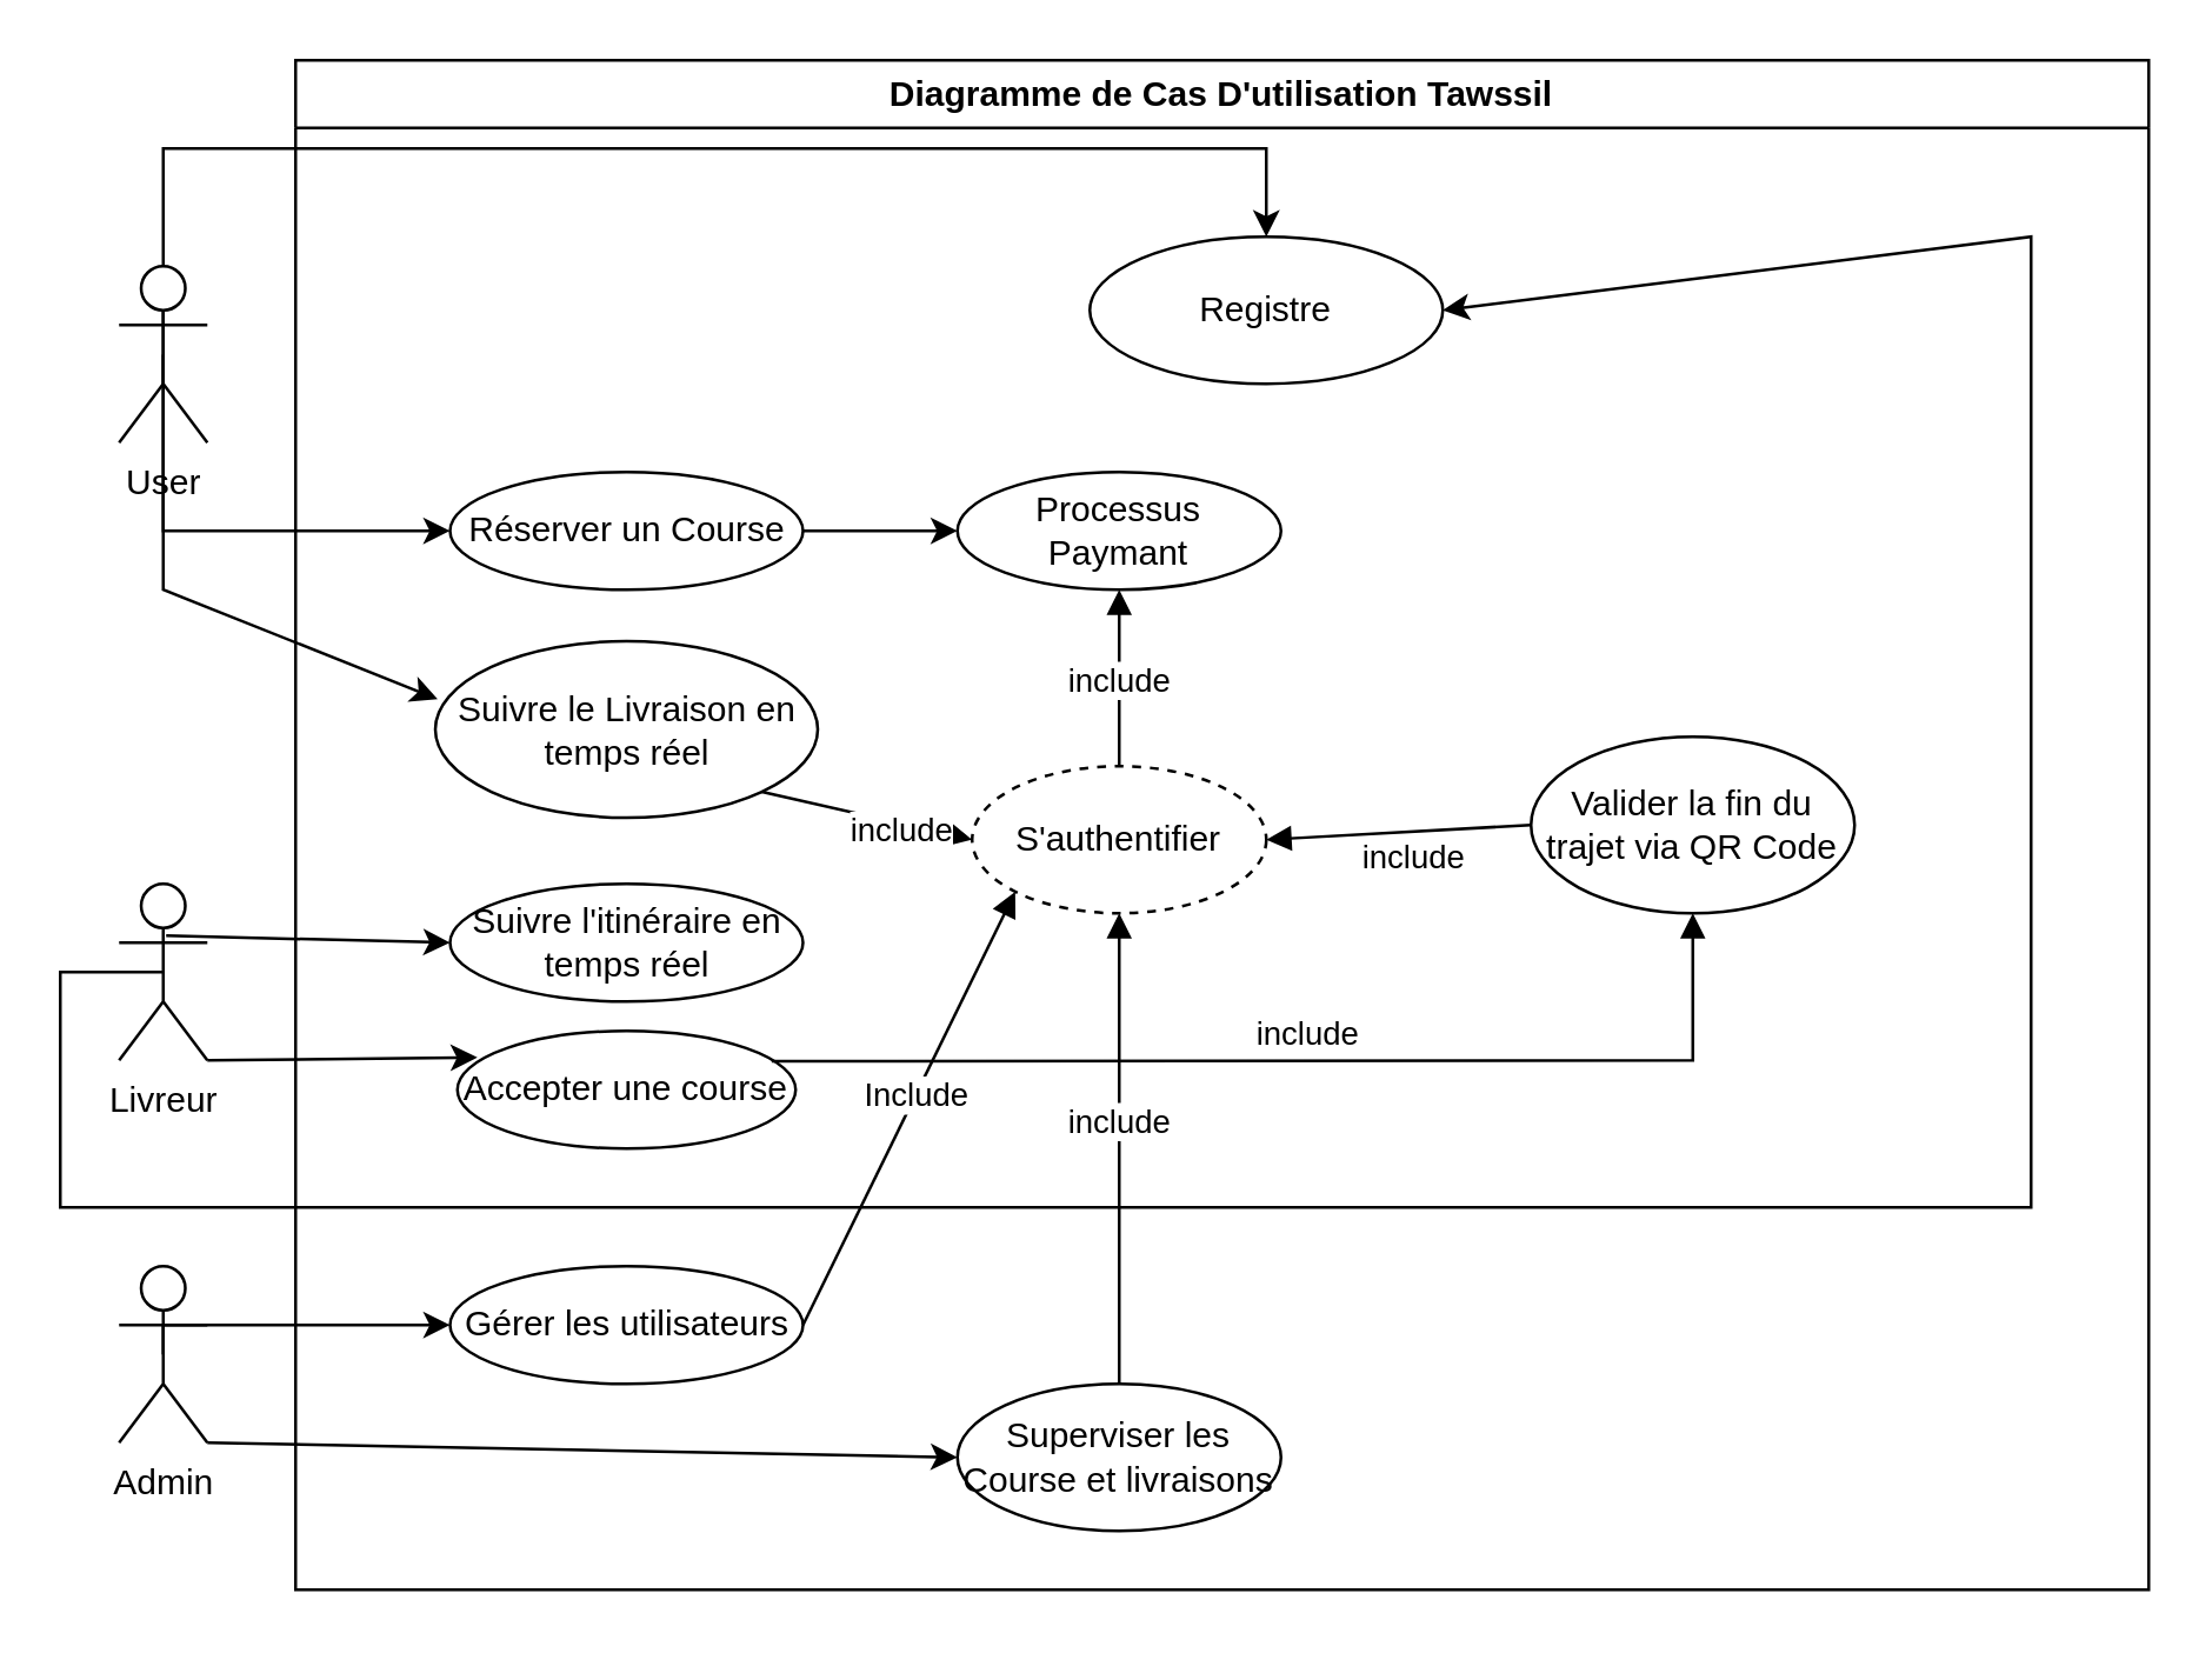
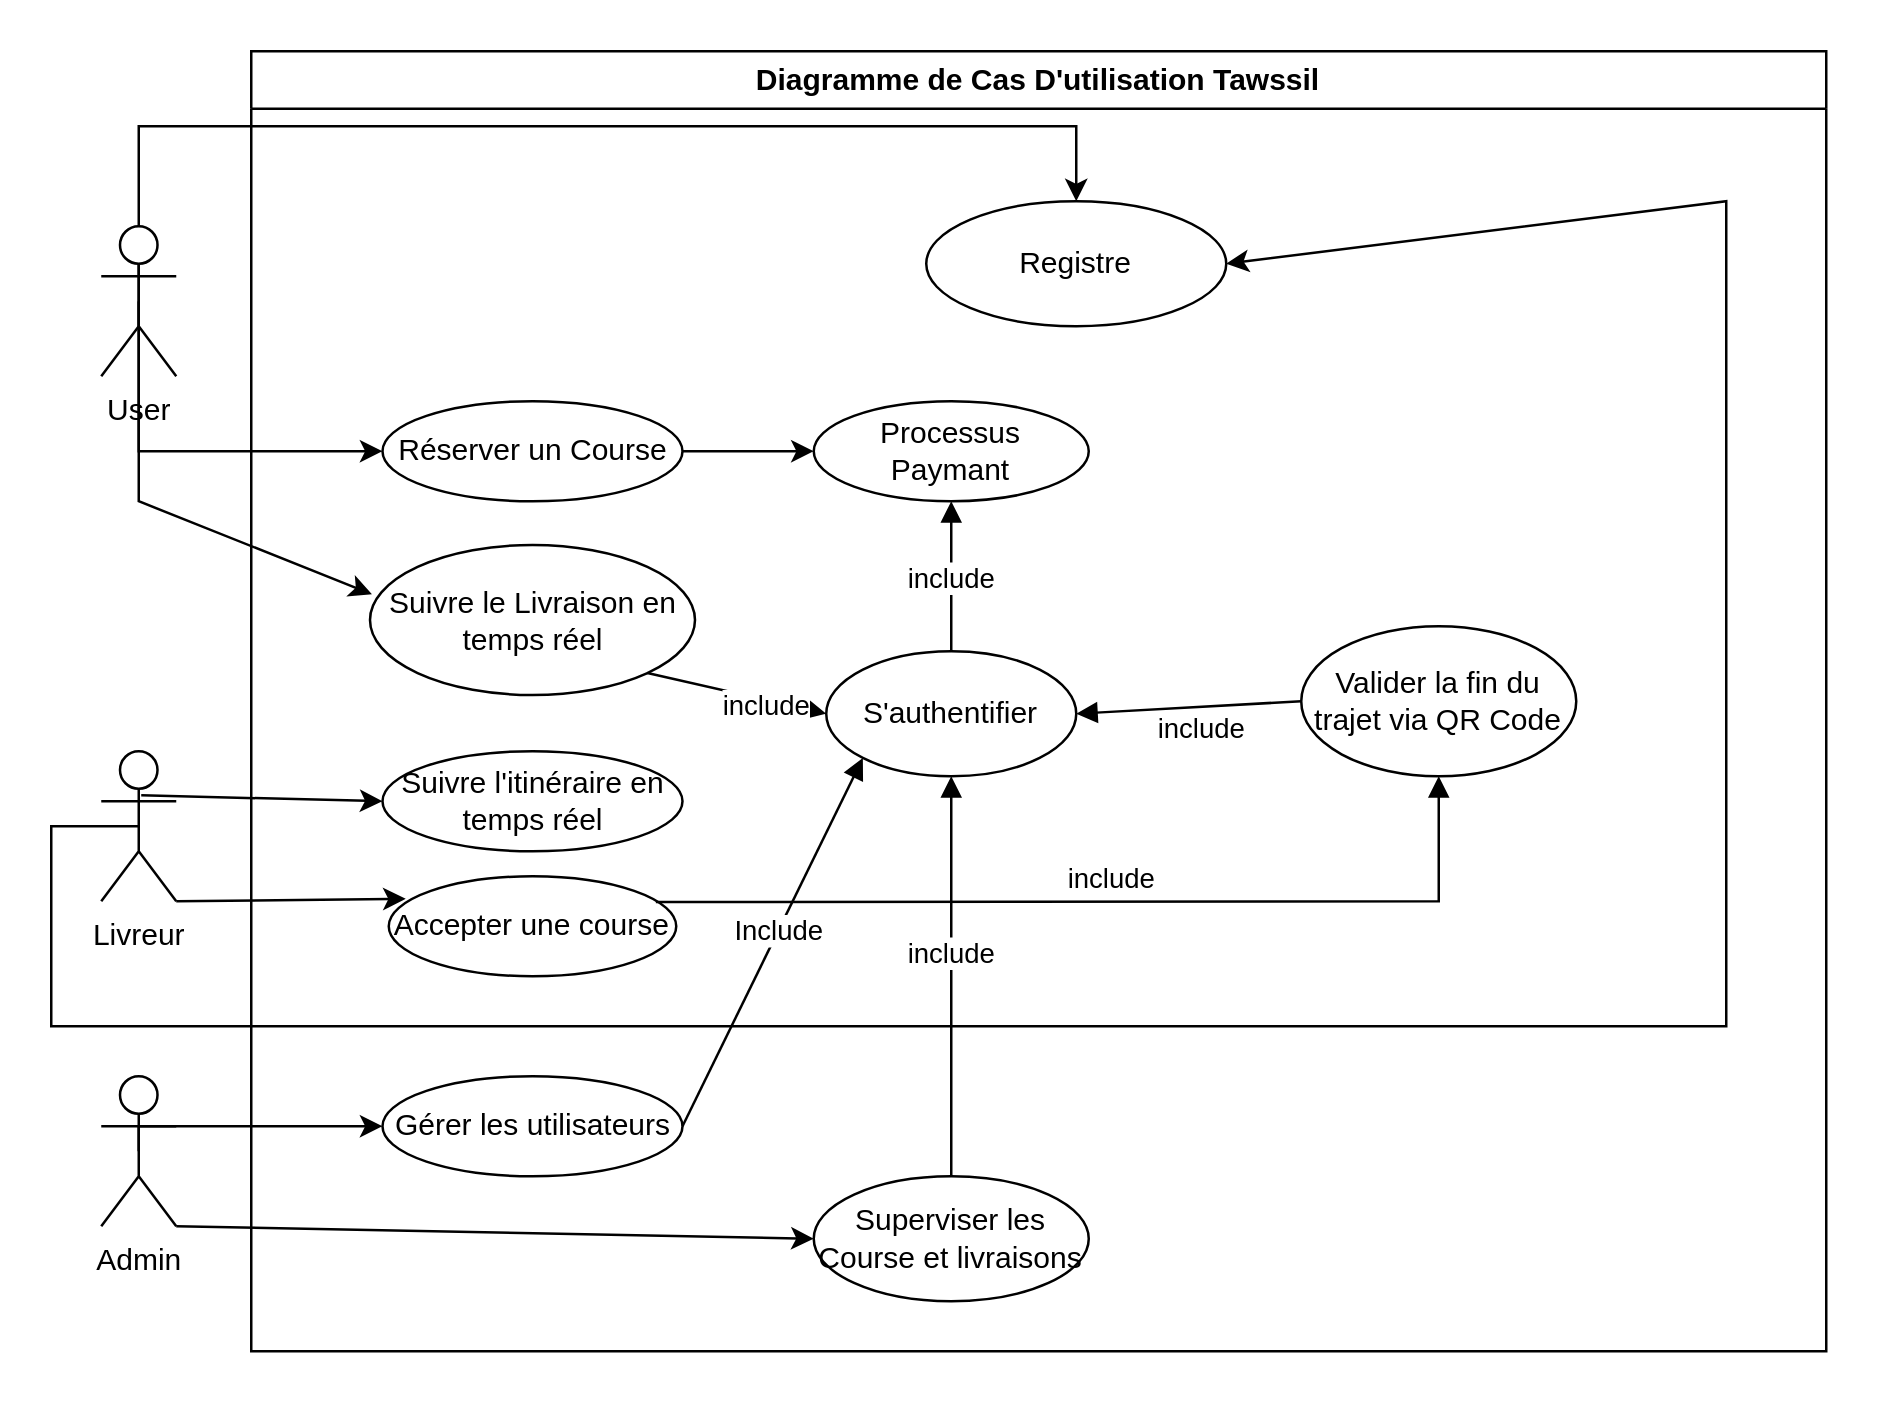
  <mxCell id="0" />
  <mxCell id="1" parent="0" />
  <mxCell id="2" value="Diagramme de Cas D'utilisation&amp;nbsp;Tawssil " style="swimlane;whiteSpace=wrap;html=1;" parent="1" vertex="1"><mxGeometry x="100" y="20" width="630" height="520" as="geometry" /></mxCell>
  <mxCell id="3" value="&lt;div&gt;&lt;p data-pm-slice=&quot;1 1 [&amp;quot;ordered_list&amp;quot;,{&amp;quot;spread&amp;quot;:true,&amp;quot;startingNumber&amp;quot;:1,&amp;quot;start&amp;quot;:73,&amp;quot;end&amp;quot;:869},&amp;quot;regular_list_item&amp;quot;,{&amp;quot;start&amp;quot;:294,&amp;quot;end&amp;quot;:514},&amp;quot;list&amp;quot;,{&amp;quot;spread&amp;quot;:false,&amp;quot;start&amp;quot;:324,&amp;quot;end&amp;quot;:514},&amp;quot;regular_list_item&amp;quot;,{&amp;quot;start&amp;quot;:397,&amp;quot;end&amp;quot;:432}]&quot;&gt;Suivre l'itinéraire en temps réel&lt;/p&gt;&lt;/div&gt;" style="ellipse;whiteSpace=wrap;html=1;" parent="2" vertex="1"><mxGeometry x="52.5" y="280" width="120" height="40" as="geometry" /></mxCell>
  <mxCell id="4" value="Registre" style="ellipse;whiteSpace=wrap;html=1;" parent="2" vertex="1"><mxGeometry x="270" y="60" width="120" height="50" as="geometry" /></mxCell>
  <mxCell id="5" value="Processus&lt;div&gt;Paymant&lt;/div&gt;" style="ellipse;whiteSpace=wrap;html=1;" parent="2" vertex="1"><mxGeometry x="225" y="140" width="110" height="40" as="geometry" /></mxCell>
  <mxCell id="6" value="&lt;p data-pm-slice=&quot;1 1 [&amp;quot;ordered_list&amp;quot;,{&amp;quot;spread&amp;quot;:true,&amp;quot;startingNumber&amp;quot;:1,&amp;quot;start&amp;quot;:73,&amp;quot;end&amp;quot;:869},&amp;quot;regular_list_item&amp;quot;,{&amp;quot;start&amp;quot;:664,&amp;quot;end&amp;quot;:869},&amp;quot;list&amp;quot;,{&amp;quot;spread&amp;quot;:false,&amp;quot;start&amp;quot;:691,&amp;quot;end&amp;quot;:869},&amp;quot;regular_list_item&amp;quot;,{&amp;quot;start&amp;quot;:691,&amp;quot;end&amp;quot;:739}]&quot;&gt;Gérer les utilisateurs&lt;/p&gt;" style="ellipse;whiteSpace=wrap;html=1;" parent="2" vertex="1"><mxGeometry x="52.5" y="410" width="120" height="40" as="geometry" /></mxCell>
  <mxCell id="7" value="&lt;p data-pm-slice=&quot;1 1 [&amp;quot;ordered_list&amp;quot;,{&amp;quot;spread&amp;quot;:true,&amp;quot;startingNumber&amp;quot;:1,&amp;quot;start&amp;quot;:73,&amp;quot;end&amp;quot;:869},&amp;quot;regular_list_item&amp;quot;,{&amp;quot;start&amp;quot;:73,&amp;quot;end&amp;quot;:292},&amp;quot;list&amp;quot;,{&amp;quot;spread&amp;quot;:false,&amp;quot;start&amp;quot;:92,&amp;quot;end&amp;quot;:292},&amp;quot;regular_list_item&amp;quot;,{&amp;quot;start&amp;quot;:92,&amp;quot;end&amp;quot;:112}]&quot;&gt;Réserver un Course&lt;/p&gt;" style="ellipse;whiteSpace=wrap;html=1;" parent="2" vertex="1"><mxGeometry x="52.5" y="140" width="120" height="40" as="geometry" /></mxCell>
- <mxCell id="8" value="S'authentifier" style="ellipse;whiteSpace=wrap;html=1;dashed=1;" parent="2" vertex="1"><mxGeometry x="230" y="240" width="100" height="50" as="geometry" /></mxCell>
+ <mxCell id="8" value="S'authentifier" style="ellipse;whiteSpace=wrap;html=1;" parent="2" vertex="1"><mxGeometry x="230" y="240" width="100" height="50" as="geometry" /></mxCell>
  <mxCell id="9" value="&lt;p data-pm-slice=&quot;1 1 [&amp;quot;ordered_list&amp;quot;,{&amp;quot;spread&amp;quot;:true,&amp;quot;startingNumber&amp;quot;:1,&amp;quot;start&amp;quot;:73,&amp;quot;end&amp;quot;:869},&amp;quot;regular_list_item&amp;quot;,{&amp;quot;start&amp;quot;:73,&amp;quot;end&amp;quot;:292},&amp;quot;list&amp;quot;,{&amp;quot;spread&amp;quot;:false,&amp;quot;start&amp;quot;:92,&amp;quot;end&amp;quot;:292},&amp;quot;regular_list_item&amp;quot;,{&amp;quot;start&amp;quot;:116,&amp;quot;end&amp;quot;:148}]&quot;&gt;Suivre le Livraison en temps réel&lt;/p&gt;" style="ellipse;whiteSpace=wrap;html=1;" parent="2" vertex="1"><mxGeometry x="47.5" y="197.5" width="130" height="60" as="geometry" /></mxCell>
  <mxCell id="10" value="" style="endArrow=classic;html=1;rounded=0;exitX=1;exitY=0.5;exitDx=0;exitDy=0;" parent="2" source="7" target="5" edge="1"><mxGeometry width="50" height="50" relative="1" as="geometry"><mxPoint x="300" y="230" as="sourcePoint" /><mxPoint x="350" y="180" as="targetPoint" /></mxGeometry></mxCell>
  <mxCell id="11" value="&lt;p data-pm-slice=&quot;1 1 [&amp;quot;ordered_list&amp;quot;,{&amp;quot;spread&amp;quot;:true,&amp;quot;startingNumber&amp;quot;:1,&amp;quot;start&amp;quot;:73,&amp;quot;end&amp;quot;:869},&amp;quot;regular_list_item&amp;quot;,{&amp;quot;start&amp;quot;:73,&amp;quot;end&amp;quot;:292},&amp;quot;list&amp;quot;,{&amp;quot;spread&amp;quot;:false,&amp;quot;start&amp;quot;:92,&amp;quot;end&amp;quot;:292},&amp;quot;regular_list_item&amp;quot;,{&amp;quot;start&amp;quot;:186,&amp;quot;end&amp;quot;:224}]&quot;&gt;Valider la fin du trajet via QR Code&lt;/p&gt;" style="ellipse;whiteSpace=wrap;html=1;" parent="2" vertex="1"><mxGeometry x="420" y="230" width="110" height="60" as="geometry" /></mxCell>
  <mxCell id="12" value="&lt;p data-pm-slice=&quot;1 1 [&amp;quot;ordered_list&amp;quot;,{&amp;quot;spread&amp;quot;:true,&amp;quot;startingNumber&amp;quot;:1,&amp;quot;start&amp;quot;:73,&amp;quot;end&amp;quot;:869},&amp;quot;regular_list_item&amp;quot;,{&amp;quot;start&amp;quot;:294,&amp;quot;end&amp;quot;:514},&amp;quot;list&amp;quot;,{&amp;quot;spread&amp;quot;:false,&amp;quot;start&amp;quot;:324,&amp;quot;end&amp;quot;:514},&amp;quot;regular_list_item&amp;quot;,{&amp;quot;start&amp;quot;:324,&amp;quot;end&amp;quot;:345}]&quot;&gt;Accepter une course&lt;/p&gt;" style="ellipse;whiteSpace=wrap;html=1;" parent="2" vertex="1"><mxGeometry x="55" y="330" width="115" height="40" as="geometry" /></mxCell>
  <mxCell id="13" value="include" style="html=1;verticalAlign=bottom;endArrow=block;curved=0;rounded=0;exitX=0.929;exitY=0.258;exitDx=0;exitDy=0;entryX=0.5;entryY=1;entryDx=0;entryDy=0;exitPerimeter=0;" parent="2" source="12" target="11" edge="1"><mxGeometry width="80" relative="1" as="geometry"><mxPoint x="250" y="260" as="sourcePoint" /><mxPoint x="330" y="260" as="targetPoint" /><Array as="points"><mxPoint x="475" y="340" /></Array></mxGeometry></mxCell>
  <mxCell id="14" value="include" style="html=1;verticalAlign=bottom;endArrow=block;curved=0;rounded=0;exitX=0;exitY=0.5;exitDx=0;exitDy=0;entryX=1;entryY=0.5;entryDx=0;entryDy=0;" parent="2" source="11" target="8" edge="1"><mxGeometry x="-0.089" y="18" width="80" relative="1" as="geometry"><mxPoint x="270" y="260" as="sourcePoint" /><mxPoint x="330" y="320" as="targetPoint" /><mxPoint as="offset" /></mxGeometry></mxCell>
  <mxCell id="15" value="&lt;p data-pm-slice=&quot;1 1 [&amp;quot;ordered_list&amp;quot;,{&amp;quot;spread&amp;quot;:true,&amp;quot;startingNumber&amp;quot;:1,&amp;quot;start&amp;quot;:73,&amp;quot;end&amp;quot;:869},&amp;quot;regular_list_item&amp;quot;,{&amp;quot;start&amp;quot;:664,&amp;quot;end&amp;quot;:869},&amp;quot;list&amp;quot;,{&amp;quot;spread&amp;quot;:false,&amp;quot;start&amp;quot;:691,&amp;quot;end&amp;quot;:869},&amp;quot;regular_list_item&amp;quot;,{&amp;quot;start&amp;quot;:789,&amp;quot;end&amp;quot;:827}]&quot;&gt;Superviser les Course et livraisons&lt;/p&gt;" style="ellipse;whiteSpace=wrap;html=1;" parent="2" vertex="1"><mxGeometry x="225" y="450" width="110" height="50" as="geometry" /></mxCell>
  <mxCell id="16" value="include" style="html=1;verticalAlign=bottom;endArrow=block;curved=0;rounded=0;exitX=0.5;exitY=0;exitDx=0;exitDy=0;entryX=0.5;entryY=1;entryDx=0;entryDy=0;" parent="2" source="15" target="8" edge="1"><mxGeometry width="80" relative="1" as="geometry"><mxPoint x="310" y="350" as="sourcePoint" /><mxPoint x="390" y="350" as="targetPoint" /></mxGeometry></mxCell>
  <mxCell id="17" value="Include" style="html=1;verticalAlign=bottom;endArrow=block;curved=0;rounded=0;exitX=1;exitY=0.5;exitDx=0;exitDy=0;entryX=0;entryY=1;entryDx=0;entryDy=0;" parent="2" source="6" target="8" edge="1"><mxGeometry x="-0.032" y="-4" width="80" relative="1" as="geometry"><mxPoint x="200" y="330" as="sourcePoint" /><mxPoint x="280" y="330" as="targetPoint" /><mxPoint as="offset" /></mxGeometry></mxCell>
  <mxCell id="18" value="include" style="html=1;verticalAlign=bottom;endArrow=block;curved=0;rounded=0;exitX=1;exitY=1;exitDx=0;exitDy=0;entryX=0;entryY=0.5;entryDx=0;entryDy=0;" edge="1" parent="2" source="9" target="8"><mxGeometry x="0.392" y="-11" width="80" relative="1" as="geometry"><mxPoint x="253" y="255" as="sourcePoint" /><mxPoint x="255" y="292" as="targetPoint" /><mxPoint as="offset" /><Array as="points" /></mxGeometry></mxCell>
  <mxCell id="19" value="include" style="html=1;verticalAlign=bottom;endArrow=block;curved=0;rounded=0;exitX=0.5;exitY=0;exitDx=0;exitDy=0;entryX=0.5;entryY=1;entryDx=0;entryDy=0;" edge="1" parent="2" source="8" target="5"><mxGeometry x="-0.333" width="80" relative="1" as="geometry"><mxPoint x="440" y="197.5" as="sourcePoint" /><mxPoint x="350" y="202.5" as="targetPoint" /><mxPoint as="offset" /></mxGeometry></mxCell>
  <mxCell id="20" style="edgeStyle=orthogonalEdgeStyle;rounded=0;orthogonalLoop=1;jettySize=auto;html=1;exitX=0.5;exitY=0.5;exitDx=0;exitDy=0;exitPerimeter=0;entryX=0.5;entryY=0;entryDx=0;entryDy=0;" parent="2" source="23" target="4" edge="1"><mxGeometry relative="1" as="geometry"><Array as="points"><mxPoint x="-45" y="30" /><mxPoint x="330" y="30" /></Array></mxGeometry></mxCell>
  <mxCell id="21" value="Livreur" style="shape=umlActor;verticalLabelPosition=bottom;verticalAlign=top;html=1;outlineConnect=0;" parent="1" vertex="1"><mxGeometry x="40" y="300" width="30" height="60" as="geometry" /></mxCell>
  <mxCell id="22" style="edgeStyle=orthogonalEdgeStyle;rounded=0;orthogonalLoop=1;jettySize=auto;html=1;exitX=0.5;exitY=0.5;exitDx=0;exitDy=0;exitPerimeter=0;entryX=0;entryY=0.5;entryDx=0;entryDy=0;" parent="1" source="23" target="7" edge="1"><mxGeometry relative="1" as="geometry"><Array as="points"><mxPoint x="55" y="180" /></Array></mxGeometry></mxCell>
  <mxCell id="23" value="User" style="shape=umlActor;verticalLabelPosition=bottom;verticalAlign=top;html=1;outlineConnect=0;" parent="1" vertex="1"><mxGeometry x="40" y="90" width="30" height="60" as="geometry" /></mxCell>
  <mxCell id="24" style="edgeStyle=orthogonalEdgeStyle;rounded=0;orthogonalLoop=1;jettySize=auto;html=1;exitX=0.5;exitY=0.5;exitDx=0;exitDy=0;exitPerimeter=0;" parent="1" source="25" target="6" edge="1"><mxGeometry relative="1" as="geometry"><Array as="points"><mxPoint x="55" y="450" /></Array></mxGeometry></mxCell>
  <mxCell id="25" value="Admin" style="shape=umlActor;verticalLabelPosition=bottom;verticalAlign=top;html=1;outlineConnect=0;" parent="1" vertex="1"><mxGeometry x="40" y="430" width="30" height="60" as="geometry" /></mxCell>
  <mxCell id="26" value="" style="endArrow=classic;html=1;rounded=0;entryX=0.006;entryY=0.328;entryDx=0;entryDy=0;exitX=0.5;exitY=0.5;exitDx=0;exitDy=0;exitPerimeter=0;entryPerimeter=0;" parent="1" source="23" target="9" edge="1"><mxGeometry width="50" height="50" relative="1" as="geometry"><mxPoint x="390" y="240" as="sourcePoint" /><mxPoint x="440" y="190" as="targetPoint" /><Array as="points"><mxPoint x="55" y="200" /></Array></mxGeometry></mxCell>
  <mxCell id="27" value="" style="endArrow=classic;html=1;rounded=0;exitX=0.533;exitY=0.294;exitDx=0;exitDy=0;exitPerimeter=0;entryX=0;entryY=0.5;entryDx=0;entryDy=0;" parent="1" source="21" target="3" edge="1"><mxGeometry width="50" height="50" relative="1" as="geometry"><mxPoint x="370" y="310" as="sourcePoint" /><mxPoint x="420" y="260" as="targetPoint" /></mxGeometry></mxCell>
  <mxCell id="28" value="" style="endArrow=classic;html=1;rounded=0;exitX=1;exitY=1;exitDx=0;exitDy=0;exitPerimeter=0;entryX=0.059;entryY=0.225;entryDx=0;entryDy=0;entryPerimeter=0;" parent="1" source="21" target="12" edge="1"><mxGeometry width="50" height="50" relative="1" as="geometry"><mxPoint x="370" y="310" as="sourcePoint" /><mxPoint x="420" y="260" as="targetPoint" /></mxGeometry></mxCell>
  <mxCell id="29" value="" style="endArrow=classic;html=1;rounded=0;exitX=0.5;exitY=0.5;exitDx=0;exitDy=0;exitPerimeter=0;entryX=1;entryY=0.5;entryDx=0;entryDy=0;" parent="1" source="21" edge="1" target="4"><mxGeometry width="50" height="50" relative="1" as="geometry"><mxPoint x="370" y="310" as="sourcePoint" /><mxPoint x="500" y="80" as="targetPoint" /><Array as="points"><mxPoint x="20" y="330" /><mxPoint x="20" y="410" /><mxPoint x="55" y="410" /><mxPoint x="690" y="410" /><mxPoint x="690" y="80" /></Array></mxGeometry></mxCell>
  <mxCell id="30" value="" style="endArrow=classic;html=1;rounded=0;exitX=1;exitY=1;exitDx=0;exitDy=0;exitPerimeter=0;entryX=0;entryY=0.5;entryDx=0;entryDy=0;" parent="1" source="25" target="15" edge="1"><mxGeometry width="50" height="50" relative="1" as="geometry"><mxPoint x="420" y="400" as="sourcePoint" /><mxPoint x="470" y="350" as="targetPoint" /></mxGeometry></mxCell>
